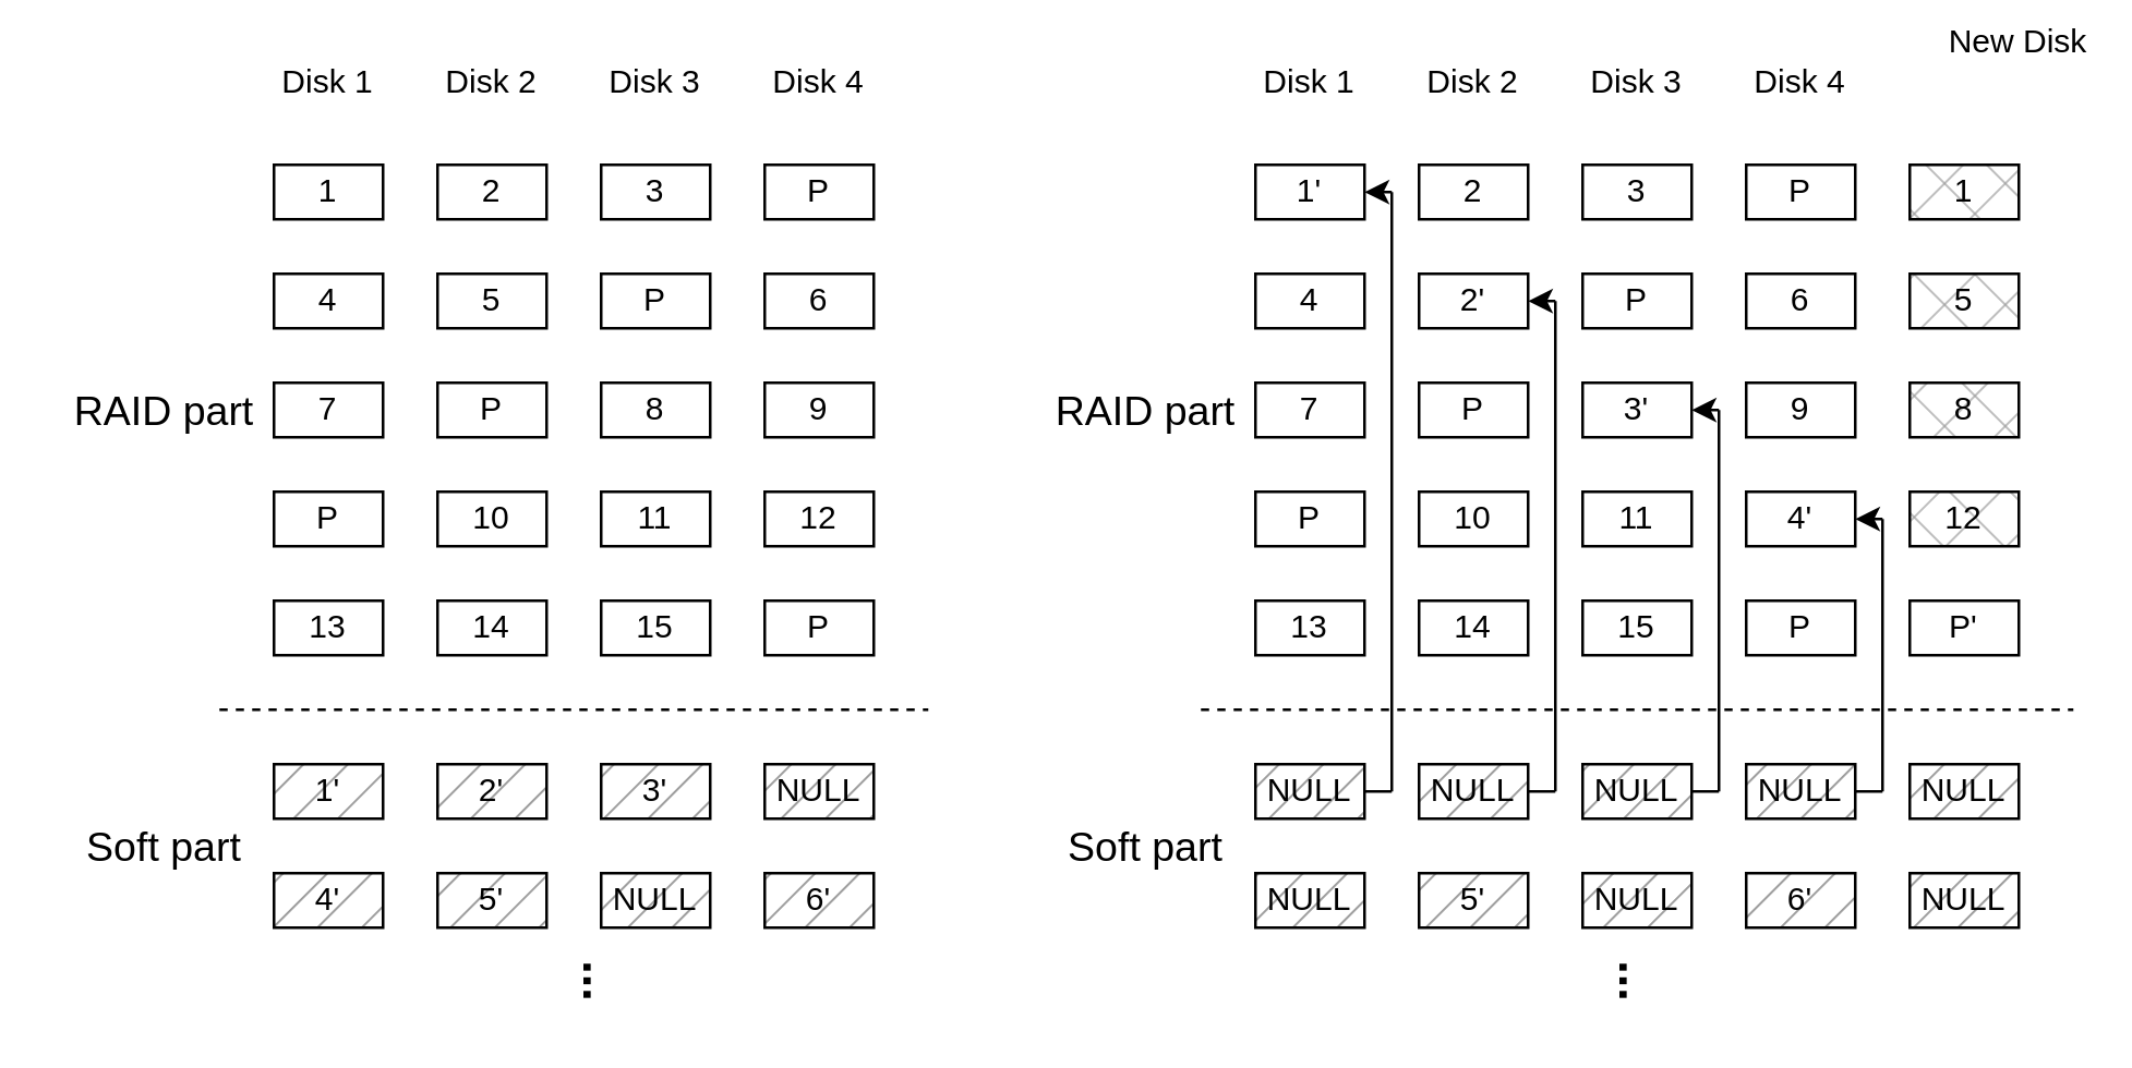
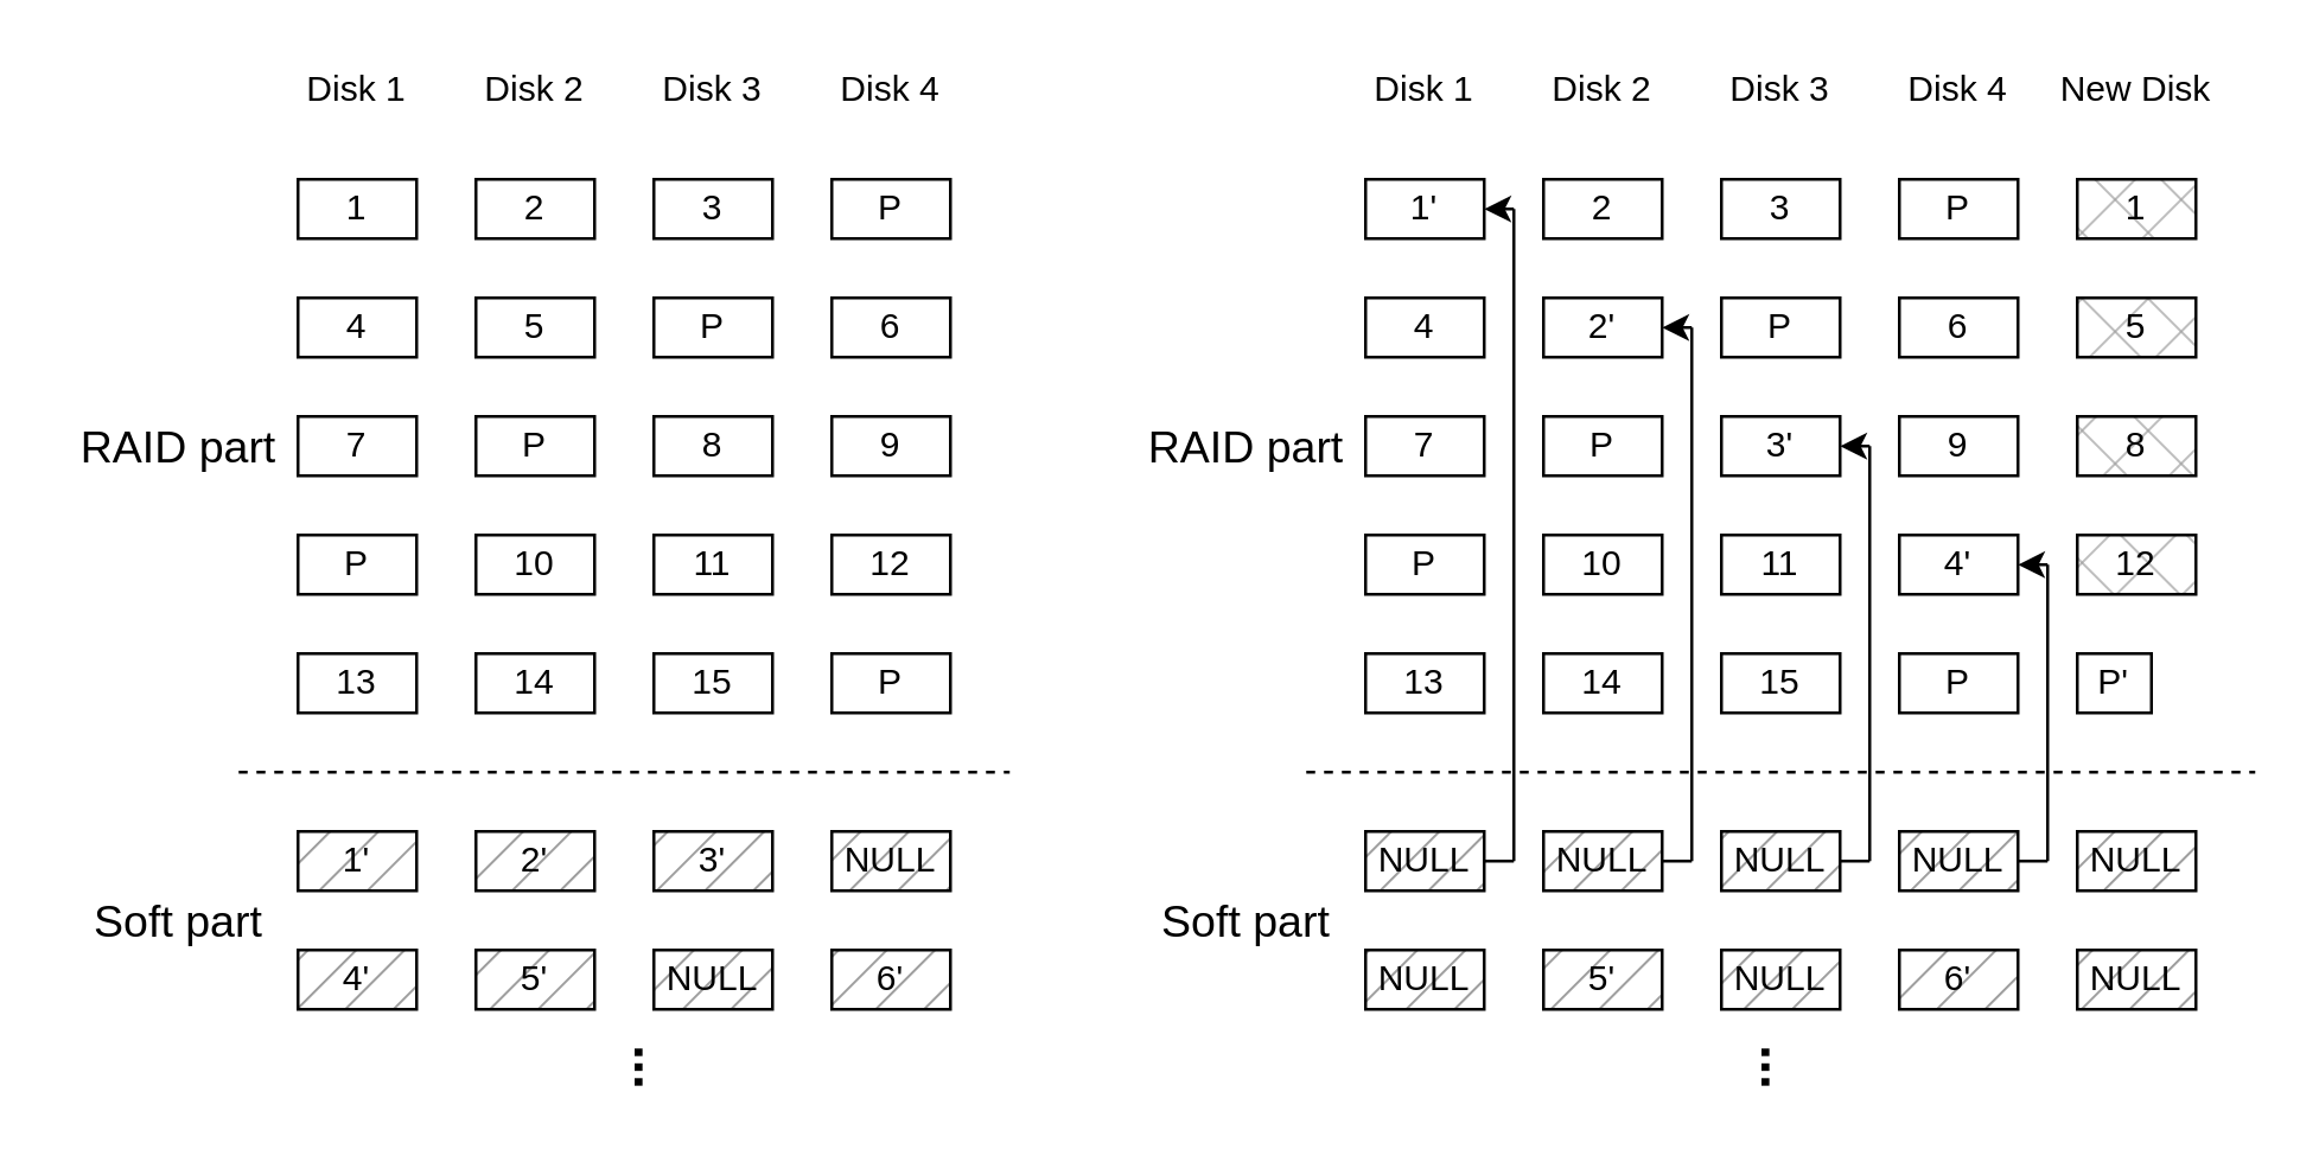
  <mxCell id="0" />
  <mxCell id="1" parent="0" />
  <mxCell id="2" value="1" style="rounded=0;whiteSpace=wrap;html=1;fillColor=none;" vertex="1" parent="1"><mxGeometry x="100" y="60" width="40" height="20" as="geometry" /></mxCell>
  <mxCell id="3" value="2" style="rounded=0;whiteSpace=wrap;html=1;fillColor=none;" vertex="1" parent="1"><mxGeometry x="160" y="60" width="40" height="20" as="geometry" /></mxCell>
  <mxCell id="4" value="3" style="rounded=0;whiteSpace=wrap;html=1;fillColor=none;" vertex="1" parent="1"><mxGeometry x="220" y="60" width="40" height="20" as="geometry" /></mxCell>
  <mxCell id="5" value="P" style="rounded=0;whiteSpace=wrap;html=1;fillColor=none;" vertex="1" parent="1"><mxGeometry x="280" y="60" width="40" height="20" as="geometry" /></mxCell>
  <mxCell id="6" value="4" style="rounded=0;whiteSpace=wrap;html=1;fillColor=none;" vertex="1" parent="1"><mxGeometry x="100" y="100" width="40" height="20" as="geometry" /></mxCell>
  <mxCell id="7" value="5" style="rounded=0;whiteSpace=wrap;html=1;fillColor=none;" vertex="1" parent="1"><mxGeometry x="160" y="100" width="40" height="20" as="geometry" /></mxCell>
  <mxCell id="8" value="P" style="rounded=0;whiteSpace=wrap;html=1;fillColor=none;" vertex="1" parent="1"><mxGeometry x="220" y="100" width="40" height="20" as="geometry" /></mxCell>
  <mxCell id="9" value="6" style="rounded=0;whiteSpace=wrap;html=1;fillColor=none;" vertex="1" parent="1"><mxGeometry x="280" y="100" width="40" height="20" as="geometry" /></mxCell>
  <mxCell id="10" value="7" style="rounded=0;whiteSpace=wrap;html=1;fillColor=none;" vertex="1" parent="1"><mxGeometry x="100" y="140" width="40" height="20" as="geometry" /></mxCell>
  <mxCell id="11" value="P" style="rounded=0;whiteSpace=wrap;html=1;fillColor=none;" vertex="1" parent="1"><mxGeometry x="160" y="140" width="40" height="20" as="geometry" /></mxCell>
  <mxCell id="12" value="8" style="rounded=0;whiteSpace=wrap;html=1;fillColor=none;" vertex="1" parent="1"><mxGeometry x="220" y="140" width="40" height="20" as="geometry" /></mxCell>
  <mxCell id="13" value="9" style="rounded=0;whiteSpace=wrap;html=1;fillColor=none;" vertex="1" parent="1"><mxGeometry x="280" y="140" width="40" height="20" as="geometry" /></mxCell>
  <mxCell id="14" value="1'" style="rounded=0;whiteSpace=wrap;html=1;fillColor=#999999;fillStyle=hatch;" vertex="1" parent="1"><mxGeometry x="100" y="280" width="40" height="20" as="geometry" /></mxCell>
  <mxCell id="15" value="2'" style="rounded=0;whiteSpace=wrap;html=1;fillColor=#999999;fillStyle=hatch;" vertex="1" parent="1"><mxGeometry x="160" y="280" width="40" height="20" as="geometry" /></mxCell>
  <mxCell id="16" value="3'" style="rounded=0;whiteSpace=wrap;html=1;fillColor=#999999;fillStyle=hatch;" vertex="1" parent="1"><mxGeometry x="220" y="280" width="40" height="20" as="geometry" /></mxCell>
  <mxCell id="17" value="NULL" style="rounded=0;whiteSpace=wrap;html=1;fillColor=#999999;fillStyle=hatch;" vertex="1" parent="1"><mxGeometry x="280" y="280" width="40" height="20" as="geometry" /></mxCell>
  <mxCell id="18" value="&lt;b&gt;&lt;font style=&quot;font-size: 18px;&quot;&gt;...&lt;/font&gt;&lt;/b&gt;" style="rounded=0;whiteSpace=wrap;html=1;rotation=90;fillColor=none;strokeColor=none;" vertex="1" parent="1"><mxGeometry x="200" y="350" width="40" height="20" as="geometry" /></mxCell>
  <mxCell id="19" value="5'" style="rounded=0;whiteSpace=wrap;html=1;fillColor=#999999;fillStyle=hatch;" vertex="1" parent="1"><mxGeometry x="160" y="320" width="40" height="20" as="geometry" /></mxCell>
  <mxCell id="20" value="NULL" style="rounded=0;whiteSpace=wrap;html=1;fillColor=#999999;fillStyle=hatch;" vertex="1" parent="1"><mxGeometry x="220" y="320" width="40" height="20" as="geometry" /></mxCell>
  <mxCell id="21" value="6'" style="rounded=0;whiteSpace=wrap;html=1;fillColor=#999999;fillStyle=hatch;" vertex="1" parent="1"><mxGeometry x="280" y="320" width="40" height="20" as="geometry" /></mxCell>
  <mxCell id="22" value="4'" style="rounded=0;whiteSpace=wrap;html=1;fillColor=#999999;fillStyle=hatch;" vertex="1" parent="1"><mxGeometry x="100" y="320" width="40" height="20" as="geometry" /></mxCell>
  <mxCell id="23" value="" style="endArrow=none;dashed=1;html=1;rounded=0;" edge="1" parent="1"><mxGeometry width="50" height="50" relative="1" as="geometry"><mxPoint x="80" y="260" as="sourcePoint" /><mxPoint x="340" y="260" as="targetPoint" /></mxGeometry></mxCell>
  <mxCell id="24" value="RAID part" style="rounded=0;whiteSpace=wrap;html=1;fontSize=15;fillColor=none;strokeColor=none;" vertex="1" parent="1"><mxGeometry y="130" width="80" height="40" as="geometry" x="20" /></mxCell>
  <mxCell id="25" value="Soft part" style="rounded=0;whiteSpace=wrap;html=1;fontSize=15;fillColor=none;strokeColor=none;" vertex="1" parent="1"><mxGeometry y="290" width="80" height="40" as="geometry" x="20" /></mxCell>
  <mxCell id="26" value="Disk 1" style="rounded=0;whiteSpace=wrap;html=1;fillColor=none;strokeColor=none;" vertex="1" parent="1"><mxGeometry x="100" width="40" height="20" as="geometry" y="20" /></mxCell>
  <mxCell id="27" value="Disk 2" style="rounded=0;whiteSpace=wrap;html=1;fillColor=none;strokeColor=none;" vertex="1" parent="1"><mxGeometry x="160" width="40" height="20" as="geometry" y="20" /></mxCell>
  <mxCell id="28" value="Disk 3" style="rounded=0;whiteSpace=wrap;html=1;fillColor=none;strokeColor=none;" vertex="1" parent="1"><mxGeometry x="220" width="40" height="20" as="geometry" y="20" /></mxCell>
  <mxCell id="29" value="Disk 4" style="rounded=0;whiteSpace=wrap;html=1;fillColor=none;strokeColor=none;" vertex="1" parent="1"><mxGeometry x="280" width="40" height="20" as="geometry" y="20" /></mxCell>
  <mxCell id="30" value="P" style="rounded=0;whiteSpace=wrap;html=1;fillColor=none;" vertex="1" parent="1"><mxGeometry x="100" y="180" width="40" height="20" as="geometry" /></mxCell>
  <mxCell id="31" value="10" style="rounded=0;whiteSpace=wrap;html=1;fillColor=none;" vertex="1" parent="1"><mxGeometry x="160" y="180" width="40" height="20" as="geometry" /></mxCell>
  <mxCell id="32" value="11" style="rounded=0;whiteSpace=wrap;html=1;fillColor=none;" vertex="1" parent="1"><mxGeometry x="220" y="180" width="40" height="20" as="geometry" /></mxCell>
  <mxCell id="33" value="12" style="rounded=0;whiteSpace=wrap;html=1;fillColor=none;" vertex="1" parent="1"><mxGeometry x="280" y="180" width="40" height="20" as="geometry" /></mxCell>
  <mxCell id="34" value="1" style="rounded=0;whiteSpace=wrap;html=1;fillColor=#999999;fillStyle=cross-hatch;" vertex="1" parent="1"><mxGeometry x="700" y="60" width="40" height="20" as="geometry" /></mxCell>
  <mxCell id="35" value="2" style="rounded=0;whiteSpace=wrap;html=1;fillColor=none;" vertex="1" parent="1"><mxGeometry x="520" y="60" width="40" height="20" as="geometry" /></mxCell>
  <mxCell id="36" value="3" style="rounded=0;whiteSpace=wrap;html=1;fillColor=none;" vertex="1" parent="1"><mxGeometry x="580" y="60" width="40" height="20" as="geometry" /></mxCell>
  <mxCell id="37" value="P" style="rounded=0;whiteSpace=wrap;html=1;fillColor=none;" vertex="1" parent="1"><mxGeometry x="640" y="60" width="40" height="20" as="geometry" /></mxCell>
  <mxCell id="38" value="4" style="rounded=0;whiteSpace=wrap;html=1;fillColor=none;" vertex="1" parent="1"><mxGeometry x="460" y="100" width="40" height="20" as="geometry" /></mxCell>
  <mxCell id="39" value="5" style="rounded=0;whiteSpace=wrap;html=1;fillColor=#999999;fillStyle=cross-hatch;" vertex="1" parent="1"><mxGeometry x="700" y="100" width="40" height="20" as="geometry" /></mxCell>
  <mxCell id="40" value="P" style="rounded=0;whiteSpace=wrap;html=1;fillColor=none;" vertex="1" parent="1"><mxGeometry x="580" y="100" width="40" height="20" as="geometry" /></mxCell>
  <mxCell id="41" value="6" style="rounded=0;whiteSpace=wrap;html=1;fillColor=none;" vertex="1" parent="1"><mxGeometry x="640" y="100" width="40" height="20" as="geometry" /></mxCell>
  <mxCell id="42" value="7" style="rounded=0;whiteSpace=wrap;html=1;fillColor=none;" vertex="1" parent="1"><mxGeometry x="460" y="140" width="40" height="20" as="geometry" /></mxCell>
  <mxCell id="43" value="P" style="rounded=0;whiteSpace=wrap;html=1;fillColor=none;" vertex="1" parent="1"><mxGeometry x="520" y="140" width="40" height="20" as="geometry" /></mxCell>
  <mxCell id="44" value="8" style="rounded=0;whiteSpace=wrap;html=1;fillColor=#999999;fillStyle=cross-hatch;" vertex="1" parent="1"><mxGeometry x="700" y="140" width="40" height="20" as="geometry" /></mxCell>
  <mxCell id="45" value="9" style="rounded=0;whiteSpace=wrap;html=1;fillColor=none;" vertex="1" parent="1"><mxGeometry x="640" y="140" width="40" height="20" as="geometry" /></mxCell>
  <mxCell id="46" value="NULL" style="rounded=0;whiteSpace=wrap;html=1;fillColor=#999999;fillStyle=hatch;" vertex="1" parent="1"><mxGeometry x="640" y="280" width="40" height="20" as="geometry" /></mxCell>
  <mxCell id="47" value="&lt;b&gt;&lt;font style=&quot;font-size: 18px;&quot;&gt;...&lt;/font&gt;&lt;/b&gt;" style="rounded=0;whiteSpace=wrap;html=1;rotation=90;fillColor=none;strokeColor=none;" vertex="1" parent="1"><mxGeometry x="580" y="355" width="40" height="10" as="geometry" /></mxCell>
  <mxCell id="48" value="5'" style="rounded=0;whiteSpace=wrap;html=1;fillColor=#999999;fillStyle=hatch;" vertex="1" parent="1"><mxGeometry x="520" y="320" width="40" height="20" as="geometry" /></mxCell>
  <mxCell id="49" value="NULL" style="rounded=0;whiteSpace=wrap;html=1;fillColor=#999999;fillStyle=hatch;" vertex="1" parent="1"><mxGeometry x="580" y="320" width="40" height="20" as="geometry" /></mxCell>
  <mxCell id="50" value="6'" style="rounded=0;whiteSpace=wrap;html=1;fillColor=#999999;fillStyle=hatch;" vertex="1" parent="1"><mxGeometry x="640" y="320" width="40" height="20" as="geometry" /></mxCell>
  <mxCell id="51" value="" style="endArrow=none;dashed=1;html=1;rounded=0;" edge="1" parent="1"><mxGeometry width="50" height="50" relative="1" as="geometry"><mxPoint x="440" y="260" as="sourcePoint" /><mxPoint x="760" y="260" as="targetPoint" /></mxGeometry></mxCell>
  <mxCell id="52" value="RAID part" style="rounded=0;whiteSpace=wrap;html=1;fontSize=15;fillColor=none;strokeColor=none;" vertex="1" parent="1"><mxGeometry x="380" y="130" width="80" height="40" as="geometry" /></mxCell>
  <mxCell id="53" value="Soft part" style="rounded=0;whiteSpace=wrap;html=1;fontSize=15;fillColor=none;strokeColor=none;" vertex="1" parent="1"><mxGeometry x="380" y="290" width="80" height="40" as="geometry" /></mxCell>
  <mxCell id="54" value="Disk 1" style="rounded=0;whiteSpace=wrap;html=1;fillColor=none;strokeColor=none;" vertex="1" parent="1"><mxGeometry x="460" width="40" height="20" as="geometry" y="20" /></mxCell>
  <mxCell id="55" value="Disk 2" style="rounded=0;whiteSpace=wrap;html=1;fillColor=none;strokeColor=none;" vertex="1" parent="1"><mxGeometry x="520" width="40" height="20" as="geometry" y="20" /></mxCell>
  <mxCell id="56" value="Disk 3" style="rounded=0;whiteSpace=wrap;html=1;fillColor=none;strokeColor=none;" vertex="1" parent="1"><mxGeometry x="580" width="40" height="20" as="geometry" y="20" /></mxCell>
  <mxCell id="57" value="Disk 4" style="rounded=0;whiteSpace=wrap;html=1;fillColor=none;strokeColor=none;" vertex="1" parent="1"><mxGeometry x="640" width="40" height="20" as="geometry" y="20" /></mxCell>
  <mxCell id="58" value="P" style="rounded=0;whiteSpace=wrap;html=1;fillColor=none;" vertex="1" parent="1"><mxGeometry x="460" y="180" width="40" height="20" as="geometry" /></mxCell>
  <mxCell id="59" value="10" style="rounded=0;whiteSpace=wrap;html=1;fillColor=none;" vertex="1" parent="1"><mxGeometry x="520" y="180" width="40" height="20" as="geometry" /></mxCell>
  <mxCell id="60" value="11" style="rounded=0;whiteSpace=wrap;html=1;fillColor=none;" vertex="1" parent="1"><mxGeometry x="580" y="180" width="40" height="20" as="geometry" /></mxCell>
  <mxCell id="61" value="12" style="rounded=0;whiteSpace=wrap;html=1;fillColor=#999999;fillStyle=cross-hatch;" vertex="1" parent="1"><mxGeometry x="700" y="180" width="40" height="20" as="geometry" /></mxCell>
- <mxCell id="62" value="New Disk" style="rounded=0;whiteSpace=wrap;html=1;fillColor=none;strokeColor=none;" vertex="1" parent="1"><mxGeometry x="710" y="5" width="60" height="20" as="geometry" /></mxCell>
+ <mxCell id="62" value="New Disk" style="rounded=0;whiteSpace=wrap;html=1;fillColor=none;strokeColor=none;" vertex="1" parent="1"><mxGeometry x="690" width="60" height="20" as="geometry" y="20" /></mxCell>
  <mxCell id="63" value="NULL" style="rounded=0;whiteSpace=wrap;html=1;fillColor=#999999;fillStyle=hatch;" vertex="1" parent="1"><mxGeometry x="700" y="280" width="40" height="20" as="geometry" /></mxCell>
  <mxCell id="64" value="13" style="rounded=0;whiteSpace=wrap;html=1;fillColor=none;" vertex="1" parent="1"><mxGeometry x="100" y="220" width="40" height="20" as="geometry" /></mxCell>
  <mxCell id="65" value="14" style="rounded=0;whiteSpace=wrap;html=1;fillColor=none;" vertex="1" parent="1"><mxGeometry x="160" y="220" width="40" height="20" as="geometry" /></mxCell>
  <mxCell id="66" value="15" style="rounded=0;whiteSpace=wrap;html=1;fillColor=none;" vertex="1" parent="1"><mxGeometry x="220" y="220" width="40" height="20" as="geometry" /></mxCell>
  <mxCell id="67" value="P" style="rounded=0;whiteSpace=wrap;html=1;fillColor=none;" vertex="1" parent="1"><mxGeometry x="280" y="220" width="40" height="20" as="geometry" /></mxCell>
  <mxCell id="68" value="13" style="rounded=0;whiteSpace=wrap;html=1;fillColor=none;" vertex="1" parent="1"><mxGeometry x="460" y="220" width="40" height="20" as="geometry" /></mxCell>
  <mxCell id="69" value="14" style="rounded=0;whiteSpace=wrap;html=1;fillColor=none;" vertex="1" parent="1"><mxGeometry x="520" y="220" width="40" height="20" as="geometry" /></mxCell>
  <mxCell id="70" value="15" style="rounded=0;whiteSpace=wrap;html=1;fillColor=none;" vertex="1" parent="1"><mxGeometry x="580" y="220" width="40" height="20" as="geometry" /></mxCell>
  <mxCell id="71" value="P" style="rounded=0;whiteSpace=wrap;html=1;fillColor=none;" vertex="1" parent="1"><mxGeometry x="640" y="220" width="40" height="20" as="geometry" /></mxCell>
  <mxCell id="72" value="1'" style="rounded=0;whiteSpace=wrap;html=1;fillColor=none;fillStyle=hatch;" vertex="1" parent="1"><mxGeometry x="460" y="60" width="40" height="20" as="geometry" /></mxCell>
  <mxCell id="73" value="2'" style="rounded=0;whiteSpace=wrap;html=1;fillColor=none;fillStyle=hatch;" vertex="1" parent="1"><mxGeometry x="520" y="100" width="40" height="20" as="geometry" /></mxCell>
  <mxCell id="74" value="3'" style="rounded=0;whiteSpace=wrap;html=1;fillColor=none;fillStyle=hatch;" vertex="1" parent="1"><mxGeometry x="580" y="140" width="40" height="20" as="geometry" /></mxCell>
  <mxCell id="75" value="4'" style="rounded=0;whiteSpace=wrap;html=1;fillColor=none;fillStyle=hatch;" vertex="1" parent="1"><mxGeometry x="640" y="180" width="40" height="20" as="geometry" /></mxCell>
- <mxCell id="76" value="P'" style="rounded=0;whiteSpace=wrap;html=1;fillColor=none;fillStyle=hatch;" vertex="1" parent="1"><mxGeometry x="700" y="220" width="40" height="20" as="geometry" /></mxCell>
+ <mxCell id="76" value="P'" style="rounded=0;whiteSpace=wrap;html=1;fillColor=none;fillStyle=hatch;" vertex="1" parent="1"><mxGeometry x="700" y="220" width="25" height="20" as="geometry" /></mxCell>
  <mxCell id="77" value="NULL" style="rounded=0;whiteSpace=wrap;html=1;fillColor=#999999;fillStyle=hatch;" vertex="1" parent="1"><mxGeometry x="700" y="320" width="40" height="20" as="geometry" /></mxCell>
  <mxCell id="78" value="NULL" style="rounded=0;whiteSpace=wrap;html=1;fillColor=#999999;fillStyle=hatch;" vertex="1" parent="1"><mxGeometry x="460" y="280" width="40" height="20" as="geometry" /></mxCell>
  <mxCell id="79" value="NULL" style="rounded=0;whiteSpace=wrap;html=1;fillColor=#999999;fillStyle=hatch;" vertex="1" parent="1"><mxGeometry x="520" y="280" width="40" height="20" as="geometry" /></mxCell>
  <mxCell id="80" value="NULL" style="rounded=0;whiteSpace=wrap;html=1;fillColor=#999999;fillStyle=hatch;" vertex="1" parent="1"><mxGeometry x="580" y="280" width="40" height="20" as="geometry" /></mxCell>
  <mxCell id="81" value="NULL" style="rounded=0;whiteSpace=wrap;html=1;fillColor=#999999;fillStyle=hatch;" vertex="1" parent="1"><mxGeometry x="460" y="320" width="40" height="20" as="geometry" /></mxCell>
  <mxCell id="82" value="" style="endArrow=none;html=1;rounded=0;" edge="1" parent="1"><mxGeometry width="50" height="50" relative="1" as="geometry"><mxPoint x="510" y="290" as="sourcePoint" /><mxPoint x="510" y="70" as="targetPoint" /></mxGeometry></mxCell>
  <mxCell id="83" value="" style="endArrow=none;html=1;rounded=0;exitX=1;exitY=0.5;exitDx=0;exitDy=0;" edge="1" parent="1" source="78"><mxGeometry width="50" height="50" relative="1" as="geometry"><mxPoint x="440" y="250" as="sourcePoint" /><mxPoint x="510" y="290" as="targetPoint" /></mxGeometry></mxCell>
  <mxCell id="84" value="" style="endArrow=classic;html=1;rounded=0;entryX=1;entryY=0.5;entryDx=0;entryDy=0;" edge="1" parent="1" target="72"><mxGeometry width="50" height="50" relative="1" as="geometry"><mxPoint x="510" y="70" as="sourcePoint" /><mxPoint x="490" y="200" as="targetPoint" /></mxGeometry></mxCell>
  <mxCell id="85" value="" style="endArrow=none;html=1;rounded=0;" edge="1" parent="1"><mxGeometry width="50" height="50" relative="1" as="geometry"><mxPoint x="570" y="290" as="sourcePoint" /><mxPoint x="570" y="110" as="targetPoint" /></mxGeometry></mxCell>
  <mxCell id="86" value="" style="endArrow=none;html=1;rounded=0;exitX=1;exitY=0.5;exitDx=0;exitDy=0;" edge="1" parent="1" source="79"><mxGeometry width="50" height="50" relative="1" as="geometry"><mxPoint x="440" y="250" as="sourcePoint" /><mxPoint x="570" y="290" as="targetPoint" /></mxGeometry></mxCell>
  <mxCell id="87" value="" style="endArrow=classic;html=1;rounded=0;entryX=1;entryY=0.5;entryDx=0;entryDy=0;" edge="1" parent="1" target="73"><mxGeometry width="50" height="50" relative="1" as="geometry"><mxPoint x="570" y="110" as="sourcePoint" /><mxPoint x="490" y="200" as="targetPoint" /></mxGeometry></mxCell>
  <mxCell id="88" value="" style="endArrow=none;html=1;rounded=0;" edge="1" parent="1"><mxGeometry width="50" height="50" relative="1" as="geometry"><mxPoint x="630" y="290" as="sourcePoint" /><mxPoint x="630" y="150" as="targetPoint" /></mxGeometry></mxCell>
  <mxCell id="89" value="" style="endArrow=classic;html=1;rounded=0;entryX=1;entryY=0.5;entryDx=0;entryDy=0;" edge="1" parent="1" target="74"><mxGeometry width="50" height="50" relative="1" as="geometry"><mxPoint x="630" y="150" as="sourcePoint" /><mxPoint x="490" y="200" as="targetPoint" /></mxGeometry></mxCell>
  <mxCell id="90" value="" style="endArrow=none;html=1;rounded=0;entryX=1;entryY=0.5;entryDx=0;entryDy=0;" edge="1" parent="1" target="80"><mxGeometry width="50" height="50" relative="1" as="geometry"><mxPoint x="630" y="290" as="sourcePoint" /><mxPoint x="490" y="200" as="targetPoint" /></mxGeometry></mxCell>
  <mxCell id="91" value="" style="endArrow=none;html=1;rounded=0;" edge="1" parent="1"><mxGeometry width="50" height="50" relative="1" as="geometry"><mxPoint x="690" y="290" as="sourcePoint" /><mxPoint x="690" y="190" as="targetPoint" /></mxGeometry></mxCell>
  <mxCell id="92" value="" style="endArrow=none;html=1;rounded=0;exitX=1;exitY=0.5;exitDx=0;exitDy=0;" edge="1" parent="1" source="46"><mxGeometry width="50" height="50" relative="1" as="geometry"><mxPoint x="440" y="250" as="sourcePoint" /><mxPoint x="690" y="290" as="targetPoint" /></mxGeometry></mxCell>
  <mxCell id="93" value="" style="endArrow=classic;html=1;rounded=0;" edge="1" parent="1"><mxGeometry width="50" height="50" relative="1" as="geometry"><mxPoint x="690" y="190" as="sourcePoint" /><mxPoint x="680" y="190" as="targetPoint" /></mxGeometry></mxCell>
